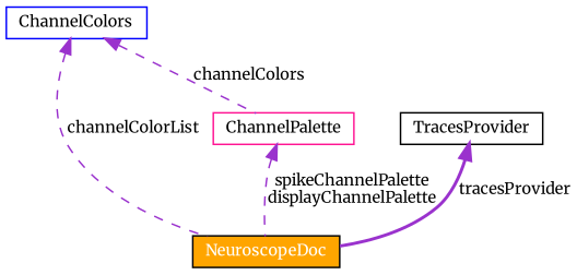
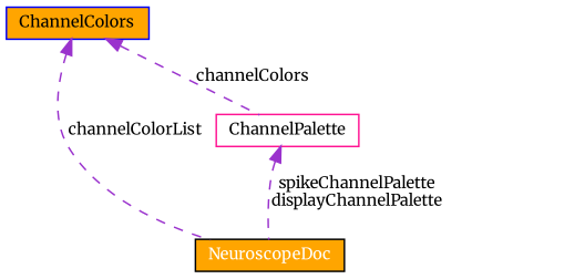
  digraph {
    fontname=Merriweather
    node [color=black fillcolor=orange fontname=Merriweather fontsize=10 shape=record style=filled]
    edge [color=darkorchid3 dir=back fontname=Merriweather fontsize=10 labelfontname=Helvetica labelfontsize=10 style=dashed]
    n1 [fontcolor=white height=0.2 label=NeuroscopeDoc width=0.4]
-   n2 [color=blue fillcolor=white height=0.2 label=ChannelColors width=0.4]
+   n2 [color=blue height=0.2 label=ChannelColors width=0.4]
    n3 [color=deeppink fillcolor=white height=0.2 label=ChannelPalette width=0.4]
-   n4 [fillcolor=white height=0.2 label=TracesProvider width=0.4]
    n2 -> n1 [label=channelColorList]
    n2 -> n3 [label=channelColors]
    n3 -> n1 [label="spikeChannelPalette\ndisplayChannelPalette"]
-   n4 -> n1 [label=tracesProvider style=bold]
  }
